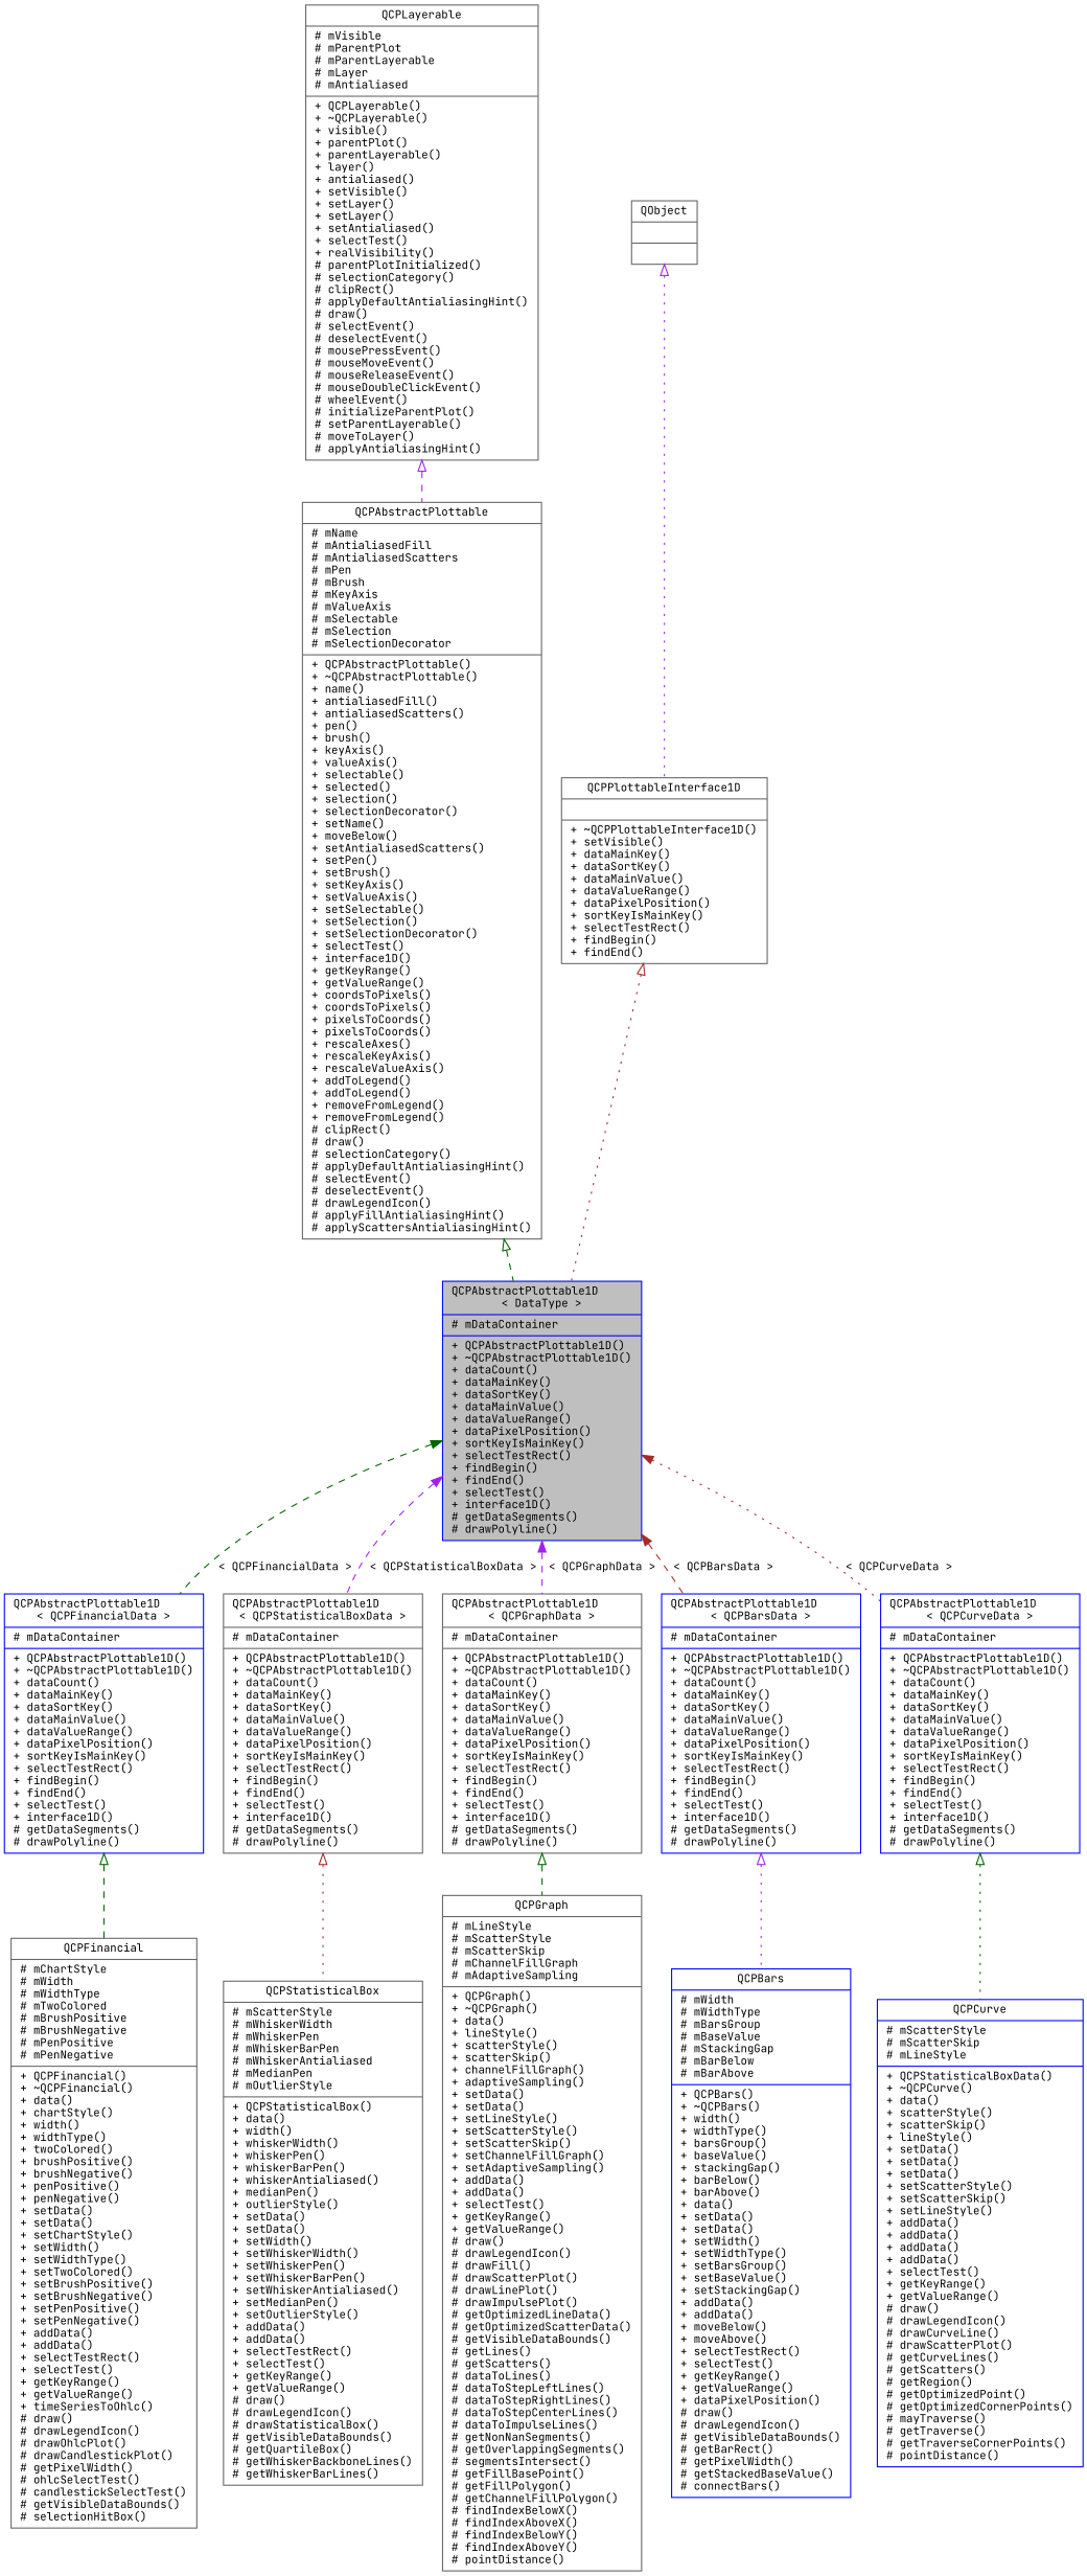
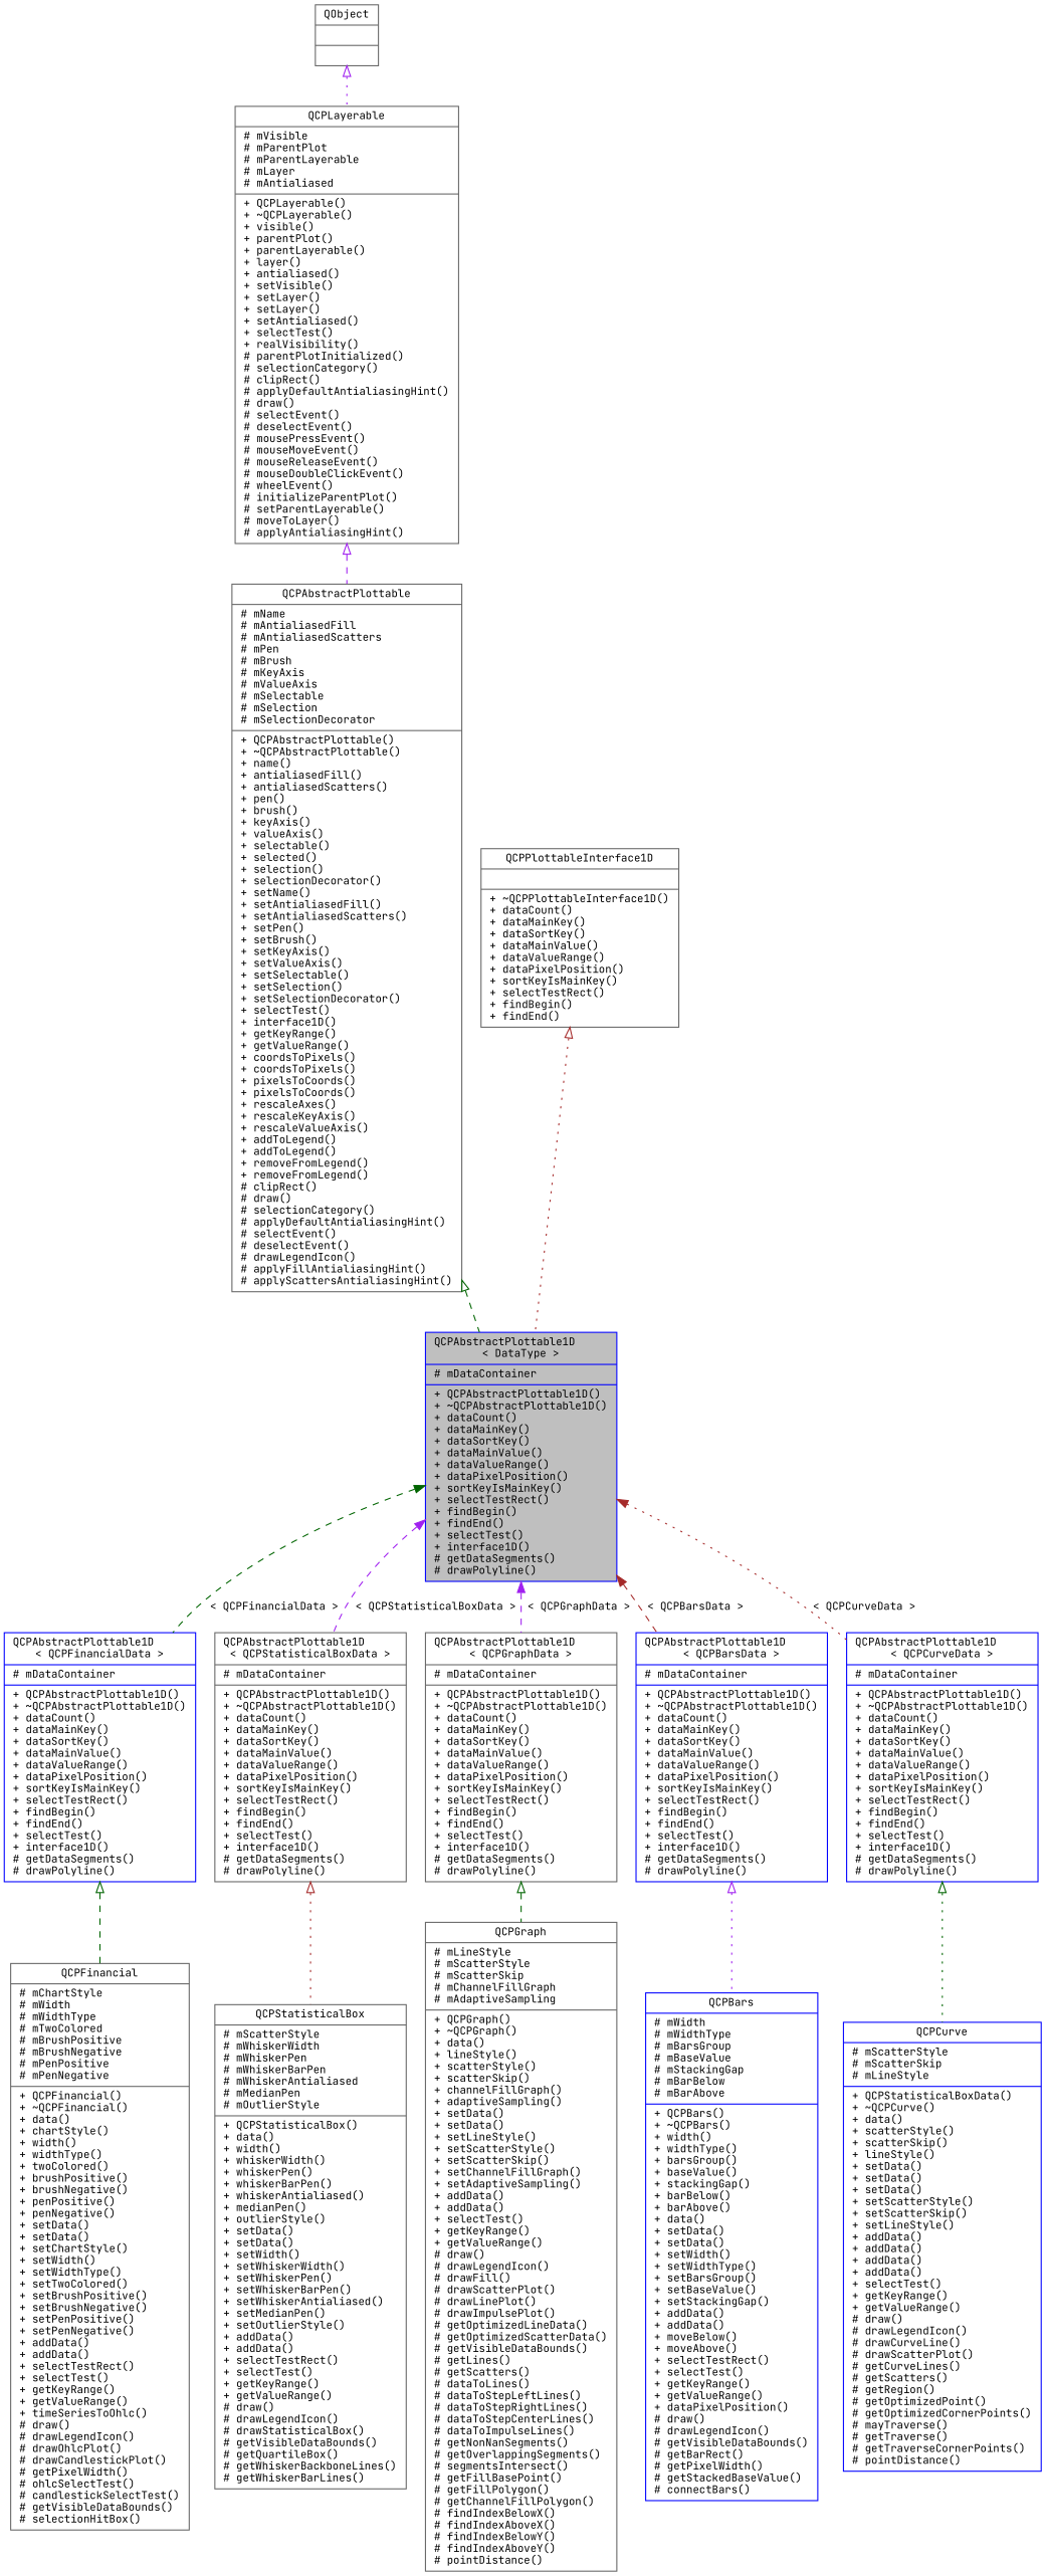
  digraph {
    fontname="JetBrains Mono"
    node [color=gray40 fillcolor=white fontname="JetBrains Mono" fontsize=10 shape=record style=filled]
    edge [color=darkgreen dir=back fontname="JetBrains Mono" fontsize=10 labelfontname=Helvetica labelfontsize=10 style=dashed arrowtail=onormal]
    n1 [color=blue fillcolor=grey75 fontcolor=black height=0.2 label="{QCPAbstractPlottable1D\l\< DataType \>\n|# mDataContainer\l|+ QCPAbstractPlottable1D()\l+ ~QCPAbstractPlottable1D()\l+ dataCount()\l+ dataMainKey()\l+ dataSortKey()\l+ dataMainValue()\l+ dataValueRange()\l+ dataPixelPosition()\l+ sortKeyIsMainKey()\l+ selectTestRect()\l+ findBegin()\l+ findEnd()\l+ selectTest()\l+ interface1D()\l# getDataSegments()\l# drawPolyline()\l}" width=0.4]
    n2 [color=blue height=0.2 label="{QCPAbstractPlottable1D\l\< QCPFinancialData \>\n|# mDataContainer\l|+ QCPAbstractPlottable1D()\l+ ~QCPAbstractPlottable1D()\l+ dataCount()\l+ dataMainKey()\l+ dataSortKey()\l+ dataMainValue()\l+ dataValueRange()\l+ dataPixelPosition()\l+ sortKeyIsMainKey()\l+ selectTestRect()\l+ findBegin()\l+ findEnd()\l+ selectTest()\l+ interface1D()\l# getDataSegments()\l# drawPolyline()\l}" width=0.4]
    n3 [height=0.2 label="{QCPAbstractPlottable1D\l\< QCPStatisticalBoxData \>\n|# mDataContainer\l|+ QCPAbstractPlottable1D()\l+ ~QCPAbstractPlottable1D()\l+ dataCount()\l+ dataMainKey()\l+ dataSortKey()\l+ dataMainValue()\l+ dataValueRange()\l+ dataPixelPosition()\l+ sortKeyIsMainKey()\l+ selectTestRect()\l+ findBegin()\l+ findEnd()\l+ selectTest()\l+ interface1D()\l# getDataSegments()\l# drawPolyline()\l}" width=0.4]
    n4 [height=0.2 label="{QCPAbstractPlottable1D\l\< QCPGraphData \>\n|# mDataContainer\l|+ QCPAbstractPlottable1D()\l+ ~QCPAbstractPlottable1D()\l+ dataCount()\l+ dataMainKey()\l+ dataSortKey()\l+ dataMainValue()\l+ dataValueRange()\l+ dataPixelPosition()\l+ sortKeyIsMainKey()\l+ selectTestRect()\l+ findBegin()\l+ findEnd()\l+ selectTest()\l+ interface1D()\l# getDataSegments()\l# drawPolyline()\l}" width=0.4]
    n5 [color=blue height=0.2 label="{QCPAbstractPlottable1D\l\< QCPBarsData \>\n|# mDataContainer\l|+ QCPAbstractPlottable1D()\l+ ~QCPAbstractPlottable1D()\l+ dataCount()\l+ dataMainKey()\l+ dataSortKey()\l+ dataMainValue()\l+ dataValueRange()\l+ dataPixelPosition()\l+ sortKeyIsMainKey()\l+ selectTestRect()\l+ findBegin()\l+ findEnd()\l+ selectTest()\l+ interface1D()\l# getDataSegments()\l# drawPolyline()\l}" width=0.4]
    n6 [color=blue height=0.2 label="{QCPAbstractPlottable1D\l\< QCPCurveData \>\n|# mDataContainer\l|+ QCPAbstractPlottable1D()\l+ ~QCPAbstractPlottable1D()\l+ dataCount()\l+ dataMainKey()\l+ dataSortKey()\l+ dataMainValue()\l+ dataValueRange()\l+ dataPixelPosition()\l+ sortKeyIsMainKey()\l+ selectTestRect()\l+ findBegin()\l+ findEnd()\l+ selectTest()\l+ interface1D()\l# getDataSegments()\l# drawPolyline()\l}" width=0.4]
    n7 [height=0.2 label="{QCPFinancial\n|# mChartStyle\l# mWidth\l# mWidthType\l# mTwoColored\l# mBrushPositive\l# mBrushNegative\l# mPenPositive\l# mPenNegative\l|+ QCPFinancial()\l+ ~QCPFinancial()\l+ data()\l+ chartStyle()\l+ width()\l+ widthType()\l+ twoColored()\l+ brushPositive()\l+ brushNegative()\l+ penPositive()\l+ penNegative()\l+ setData()\l+ setData()\l+ setChartStyle()\l+ setWidth()\l+ setWidthType()\l+ setTwoColored()\l+ setBrushPositive()\l+ setBrushNegative()\l+ setPenPositive()\l+ setPenNegative()\l+ addData()\l+ addData()\l+ selectTestRect()\l+ selectTest()\l+ getKeyRange()\l+ getValueRange()\l+ timeSeriesToOhlc()\l# draw()\l# drawLegendIcon()\l# drawOhlcPlot()\l# drawCandlestickPlot()\l# getPixelWidth()\l# ohlcSelectTest()\l# candlestickSelectTest()\l# getVisibleDataBounds()\l# selectionHitBox()\l}" width=0.4]
    n8 [height=0.2 label="{QCPStatisticalBox\n|# mScatterStyle\l# mWhiskerWidth\l# mWhiskerPen\l# mWhiskerBarPen\l# mWhiskerAntialiased\l# mMedianPen\l# mOutlierStyle\l|+ QCPStatisticalBox()\l+ data()\l+ width()\l+ whiskerWidth()\l+ whiskerPen()\l+ whiskerBarPen()\l+ whiskerAntialiased()\l+ medianPen()\l+ outlierStyle()\l+ setData()\l+ setData()\l+ setWidth()\l+ setWhiskerWidth()\l+ setWhiskerPen()\l+ setWhiskerBarPen()\l+ setWhiskerAntialiased()\l+ setMedianPen()\l+ setOutlierStyle()\l+ addData()\l+ addData()\l+ selectTestRect()\l+ selectTest()\l+ getKeyRange()\l+ getValueRange()\l# draw()\l# drawLegendIcon()\l# drawStatisticalBox()\l# getVisibleDataBounds()\l# getQuartileBox()\l# getWhiskerBackboneLines()\l# getWhiskerBarLines()\l}" width=0.4]
    n9 [height=0.2 label="{QCPGraph\n|# mLineStyle\l# mScatterStyle\l# mScatterSkip\l# mChannelFillGraph\l# mAdaptiveSampling\l|+ QCPGraph()\l+ ~QCPGraph()\l+ data()\l+ lineStyle()\l+ scatterStyle()\l+ scatterSkip()\l+ channelFillGraph()\l+ adaptiveSampling()\l+ setData()\l+ setData()\l+ setLineStyle()\l+ setScatterStyle()\l+ setScatterSkip()\l+ setChannelFillGraph()\l+ setAdaptiveSampling()\l+ addData()\l+ addData()\l+ selectTest()\l+ getKeyRange()\l+ getValueRange()\l# draw()\l# drawLegendIcon()\l# drawFill()\l# drawScatterPlot()\l# drawLinePlot()\l# drawImpulsePlot()\l# getOptimizedLineData()\l# getOptimizedScatterData()\l# getVisibleDataBounds()\l# getLines()\l# getScatters()\l# dataToLines()\l# dataToStepLeftLines()\l# dataToStepRightLines()\l# dataToStepCenterLines()\l# dataToImpulseLines()\l# getNonNanSegments()\l# getOverlappingSegments()\l# segmentsIntersect()\l# getFillBasePoint()\l# getFillPolygon()\l# getChannelFillPolygon()\l# findIndexBelowX()\l# findIndexAboveX()\l# findIndexBelowY()\l# findIndexAboveY()\l# pointDistance()\l}" width=0.4]
    n10 [color=blue height=0.2 label="{QCPBars\n|# mWidth\l# mWidthType\l# mBarsGroup\l# mBaseValue\l# mStackingGap\l# mBarBelow\l# mBarAbove\l|+ QCPBars()\l+ ~QCPBars()\l+ width()\l+ widthType()\l+ barsGroup()\l+ baseValue()\l+ stackingGap()\l+ barBelow()\l+ barAbove()\l+ data()\l+ setData()\l+ setData()\l+ setWidth()\l+ setWidthType()\l+ setBarsGroup()\l+ setBaseValue()\l+ setStackingGap()\l+ addData()\l+ addData()\l+ moveBelow()\l+ moveAbove()\l+ selectTestRect()\l+ selectTest()\l+ getKeyRange()\l+ getValueRange()\l+ dataPixelPosition()\l# draw()\l# drawLegendIcon()\l# getVisibleDataBounds()\l# getBarRect()\l# getPixelWidth()\l# getStackedBaseValue()\l# connectBars()\l}" width=0.4]
    n11 [color=blue height=0.2 label="{QCPCurve\n|# mScatterStyle\l# mScatterSkip\l# mLineStyle\l|+ QCPStatisticalBoxData()\l+ ~QCPCurve()\l+ data()\l+ scatterStyle()\l+ scatterSkip()\l+ lineStyle()\l+ setData()\l+ setData()\l+ setData()\l+ setScatterStyle()\l+ setScatterSkip()\l+ setLineStyle()\l+ addData()\l+ addData()\l+ addData()\l+ addData()\l+ selectTest()\l+ getKeyRange()\l+ getValueRange()\l# draw()\l# drawLegendIcon()\l# drawCurveLine()\l# drawScatterPlot()\l# getCurveLines()\l# getScatters()\l# getRegion()\l# getOptimizedPoint()\l# getOptimizedCornerPoints()\l# mayTraverse()\l# getTraverse()\l# getTraverseCornerPoints()\l# pointDistance()\l}" width=0.4]
-   n12 [height=0.2 label="{QCPAbstractPlottable\n|# mName\l# mAntialiasedFill\l# mAntialiasedScatters\l# mPen\l# mBrush\l# mKeyAxis\l# mValueAxis\l# mSelectable\l# mSelection\l# mSelectionDecorator\l|+ QCPAbstractPlottable()\l+ ~QCPAbstractPlottable()\l+ name()\l+ antialiasedFill()\l+ antialiasedScatters()\l+ pen()\l+ brush()\l+ keyAxis()\l+ valueAxis()\l+ selectable()\l+ selected()\l+ selection()\l+ selectionDecorator()\l+ setName()\l+ moveBelow()\l+ setAntialiasedScatters()\l+ setPen()\l+ setBrush()\l+ setKeyAxis()\l+ setValueAxis()\l+ setSelectable()\l+ setSelection()\l+ setSelectionDecorator()\l+ selectTest()\l+ interface1D()\l+ getKeyRange()\l+ getValueRange()\l+ coordsToPixels()\l+ coordsToPixels()\l+ pixelsToCoords()\l+ pixelsToCoords()\l+ rescaleAxes()\l+ rescaleKeyAxis()\l+ rescaleValueAxis()\l+ addToLegend()\l+ addToLegend()\l+ removeFromLegend()\l+ removeFromLegend()\l# clipRect()\l# draw()\l# selectionCategory()\l# applyDefaultAntialiasingHint()\l# selectEvent()\l# deselectEvent()\l# drawLegendIcon()\l# applyFillAntialiasingHint()\l# applyScattersAntialiasingHint()\l}" width=0.4]
+   n12 [height=0.2 label="{QCPAbstractPlottable\n|# mName\l# mAntialiasedFill\l# mAntialiasedScatters\l# mPen\l# mBrush\l# mKeyAxis\l# mValueAxis\l# mSelectable\l# mSelection\l# mSelectionDecorator\l|+ QCPAbstractPlottable()\l+ ~QCPAbstractPlottable()\l+ name()\l+ antialiasedFill()\l+ antialiasedScatters()\l+ pen()\l+ brush()\l+ keyAxis()\l+ valueAxis()\l+ selectable()\l+ selected()\l+ selection()\l+ selectionDecorator()\l+ setName()\l+ setAntialiasedFill()\l+ setAntialiasedScatters()\l+ setPen()\l+ setBrush()\l+ setKeyAxis()\l+ setValueAxis()\l+ setSelectable()\l+ setSelection()\l+ setSelectionDecorator()\l+ selectTest()\l+ interface1D()\l+ getKeyRange()\l+ getValueRange()\l+ coordsToPixels()\l+ coordsToPixels()\l+ pixelsToCoords()\l+ pixelsToCoords()\l+ rescaleAxes()\l+ rescaleKeyAxis()\l+ rescaleValueAxis()\l+ addToLegend()\l+ addToLegend()\l+ removeFromLegend()\l+ removeFromLegend()\l# clipRect()\l# draw()\l# selectionCategory()\l# applyDefaultAntialiasingHint()\l# selectEvent()\l# deselectEvent()\l# drawLegendIcon()\l# applyFillAntialiasingHint()\l# applyScattersAntialiasingHint()\l}" width=0.4]
    n13 [height=0.2 label="{QCPLayerable\n|# mVisible\l# mParentPlot\l# mParentLayerable\l# mLayer\l# mAntialiased\l|+ QCPLayerable()\l+ ~QCPLayerable()\l+ visible()\l+ parentPlot()\l+ parentLayerable()\l+ layer()\l+ antialiased()\l+ setVisible()\l+ setLayer()\l+ setLayer()\l+ setAntialiased()\l+ selectTest()\l+ realVisibility()\l# parentPlotInitialized()\l# selectionCategory()\l# clipRect()\l# applyDefaultAntialiasingHint()\l# draw()\l# selectEvent()\l# deselectEvent()\l# mousePressEvent()\l# mouseMoveEvent()\l# mouseReleaseEvent()\l# mouseDoubleClickEvent()\l# wheelEvent()\l# initializeParentPlot()\l# setParentLayerable()\l# moveToLayer()\l# applyAntialiasingHint()\l}" width=0.4]
    n14 [height=0.2 label="{QObject\n||}" width=0.4]
-   n15 [height=0.2 label="{QCPPlottableInterface1D\n||+ ~QCPPlottableInterface1D()\l+ setVisible()\l+ dataMainKey()\l+ dataSortKey()\l+ dataMainValue()\l+ dataValueRange()\l+ dataPixelPosition()\l+ sortKeyIsMainKey()\l+ selectTestRect()\l+ findBegin()\l+ findEnd()\l}" width=0.4]
+   n15 [height=0.2 label="{QCPPlottableInterface1D\n||+ ~QCPPlottableInterface1D()\l+ dataCount()\l+ dataMainKey()\l+ dataSortKey()\l+ dataMainValue()\l+ dataValueRange()\l+ dataPixelPosition()\l+ sortKeyIsMainKey()\l+ selectTestRect()\l+ findBegin()\l+ findEnd()\l}" width=0.4]
    n1 -> n2 [label=" \< QCPFinancialData \>" arrowtail=""]
    n1 -> n3 [color=purple label=" \< QCPStatisticalBoxData \>" arrowtail=""]
    n1 -> n4 [color=purple label=" \< QCPGraphData \>" arrowtail=""]
    n1 -> n5 [color=brown label=" \< QCPBarsData \>" arrowtail=""]
    n1 -> n6 [color=brown label=" \< QCPCurveData \>" style=dotted arrowtail=""]
    n2 -> n7
    n3 -> n8 [color=brown style=dotted]
    n4 -> n9
    n5 -> n10 [color=purple style=dotted]
    n6 -> n11 [style=dotted]
    n12 -> n1
    n13 -> n12 [color=purple]
-   n14 -> n15 [color=purple style=dotted]
+   n14 -> n13 [color=purple style=dotted]
    n15 -> n1 [color=brown style=dotted]
  }
